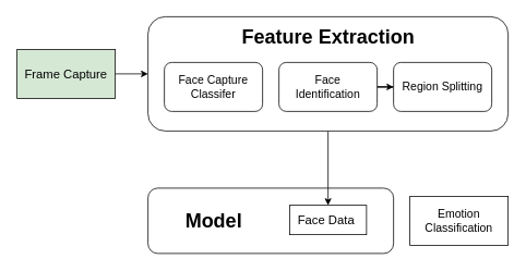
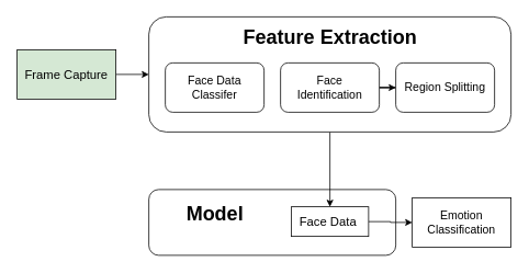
  <mxCell id="0" />
  <mxCell id="1" parent="0" />
  <mxCell id="2" value="" style="rounded=1;whiteSpace=wrap;html=1;" vertex="1" parent="1"><mxGeometry x="180" y="230" width="300" height="80" as="geometry" /></mxCell>
  <mxCell id="3" style="edgeStyle=orthogonalEdgeStyle;rounded=0;orthogonalLoop=1;jettySize=auto;html=1;" edge="1" parent="1" source="4" target="11"><mxGeometry relative="1" as="geometry" /></mxCell>
  <mxCell id="4" value="" style="rounded=1;whiteSpace=wrap;html=1;" vertex="1" parent="1"><mxGeometry x="180" y="20" width="440" height="140" as="geometry" /></mxCell>
  <mxCell id="5" style="edgeStyle=orthogonalEdgeStyle;rounded=0;orthogonalLoop=1;jettySize=auto;html=1;" edge="1" parent="1" source="6" target="4"><mxGeometry relative="1" as="geometry" /></mxCell>
  <mxCell id="6" value="&lt;font style=&quot;font-size: 15px&quot;&gt;Frame Capture&lt;/font&gt;" style="rounded=0;whiteSpace=wrap;html=1;fillColor=#d5e8d4;" vertex="1" parent="1"><mxGeometry x="20" y="60" width="120" height="60" as="geometry" /></mxCell>
- <mxCell id="8" value="&lt;span style=&quot;font-size: 14px&quot;&gt;Face Capture Classifer&lt;/span&gt;" style="rounded=1;whiteSpace=wrap;html=1;" vertex="1" parent="1"><mxGeometry x="200" y="76" width="120" height="60" as="geometry" /></mxCell>
+ <mxCell id="7" style="edgeStyle=orthogonalEdgeStyle;rounded=0;orthogonalLoop=1;jettySize=auto;html=1;" edge="1" parent="1" source="11" target="14"><mxGeometry relative="1" as="geometry" /></mxCell>
+ <mxCell id="8" value="&lt;span style=&quot;font-size: 14px&quot;&gt;Face Data Classifer&lt;/span&gt;" style="rounded=1;whiteSpace=wrap;html=1;" vertex="1" parent="1"><mxGeometry x="200" y="76" width="120" height="60" as="geometry" /></mxCell>
  <mxCell id="9" style="edgeStyle=orthogonalEdgeStyle;rounded=0;orthogonalLoop=1;jettySize=auto;html=1;exitX=1;exitY=0.5;exitDx=0;exitDy=0;" edge="1" parent="1" source="10" target="12"><mxGeometry relative="1" as="geometry" /></mxCell>
  <mxCell id="10" value="&lt;font style=&quot;font-size: 14px&quot;&gt;Face &lt;br&gt;Identification&lt;/font&gt;" style="rounded=1;whiteSpace=wrap;html=1;" vertex="1" parent="1"><mxGeometry x="340" y="76" width="120" height="60" as="geometry" /></mxCell>
  <mxCell id="11" value="&lt;font style=&quot;font-size: 15px&quot;&gt;Face Data&amp;nbsp;&lt;br&gt;&lt;/font&gt;" style="rounded=0;whiteSpace=wrap;html=1;" vertex="1" parent="1"><mxGeometry x="353" y="251" width="94" height="36" as="geometry" /></mxCell>
  <mxCell id="12" value="&lt;font style=&quot;font-size: 14px&quot;&gt;Region Splitting&lt;/font&gt;" style="rounded=1;whiteSpace=wrap;html=1;" vertex="1" parent="1"><mxGeometry x="480" y="76" width="120" height="60" as="geometry" /></mxCell>
  <mxCell id="13" value="Feature Extraction" style="text;strokeColor=none;fillColor=none;html=1;fontSize=24;fontStyle=1;verticalAlign=middle;align=center;" vertex="1" parent="1"><mxGeometry x="280" y="30" width="240" height="30" as="geometry" /></mxCell>
  <mxCell id="14" value="&lt;font style=&quot;font-size: 14px&quot;&gt;Emotion Classification&lt;/font&gt;" style="rounded=0;whiteSpace=wrap;html=1;" vertex="1" parent="1"><mxGeometry x="500" y="240" width="120" height="60" as="geometry" /></mxCell>
- <mxCell id="15" value="Model" style="text;strokeColor=none;fillColor=none;html=1;fontSize=24;fontStyle=1;verticalAlign=middle;align=center;" vertex="1" parent="1"><mxGeometry x="210" y="250" width="100" height="40" as="geometry" /></mxCell>
+ <mxCell id="15" value="Model" style="text;strokeColor=none;fillColor=none;html=1;fontSize=24;fontStyle=1;verticalAlign=middle;align=center;" vertex="1" parent="1"><mxGeometry x="210" y="240" width="100" height="40" as="geometry" /></mxCell>
